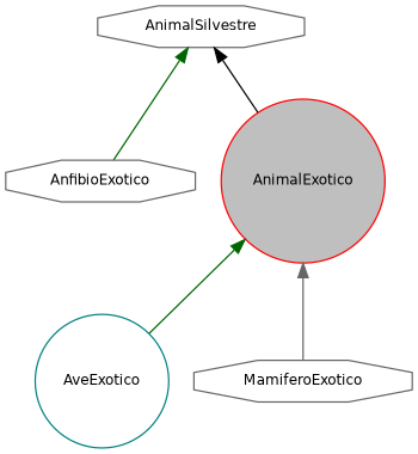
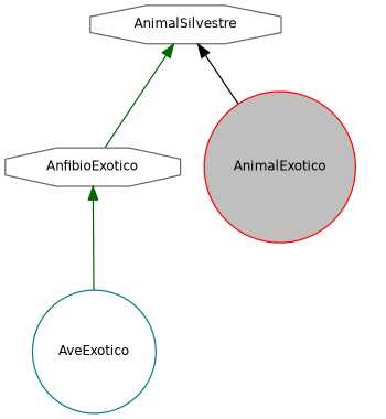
  digraph {
    node [color=gray40 fillcolor=white fontname=Helvetica fontsize=10 shape=octagon style=filled]
    edge [color=darkgreen dir=back fontname=Helvetica fontsize=10 labelfontname=Helvetica labelfontsize=10 style=solid]
    n1 [color=red fillcolor=grey75 fontcolor=black height=0.2 label=AnimalExotico shape=circle width=0.4]
    n2 [color=teal height=0.2 label=AveExotico shape=circle width=0.4]
-   n3 [height=0.2 label=MamiferoExotico width=0.4]
    n4 [height=0.2 label=AnfibioExotico width=0.4]
    n5 [height=0.2 label=AnimalSilvestre width=0.4]
-   n1 -> n2
-   n1 -> n3 [color=gray40]
+   n4 -> n2
    n5 -> n1 [color=black]
    n5 -> n4
  }
